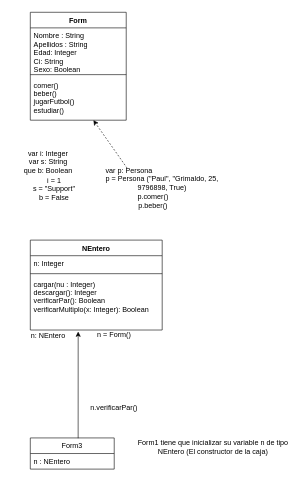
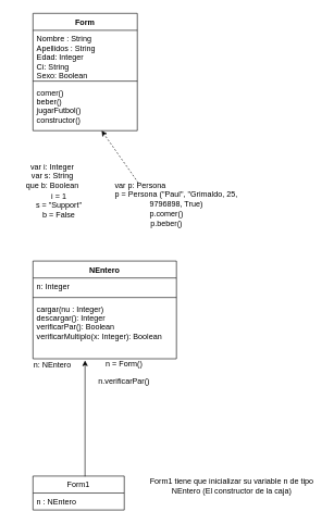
  <mxCell id="0" />
  <mxCell id="1" parent="0" />
  <mxCell id="2" value="Form" style="swimlane;fontStyle=1;align=center;verticalAlign=top;childLayout=stackLayout;horizontal=1;startSize=26;horizontalStack=0;resizeParent=1;resizeParentMax=0;resizeLast=0;collapsible=1;marginBottom=0;" vertex="1" parent="1"><mxGeometry x="50" y="20" width="160" height="180" as="geometry" /></mxCell>
  <mxCell id="3" value="Nombre : String&#10;Apellidos : String&#10;Edad: Integer&#10;Ci: String&#10;Sexo: Boolean" style="text;strokeColor=none;fillColor=none;align=left;verticalAlign=top;spacingLeft=4;spacingRight=4;overflow=hidden;rotatable=0;points=[[0,0.5],[1,0.5]];portConstraint=eastwest;" vertex="1" parent="2"><mxGeometry y="26" width="160" height="74" as="geometry" /></mxCell>
  <mxCell id="4" value="" style="line;strokeWidth=1;fillColor=none;align=left;verticalAlign=middle;spacingTop=-1;spacingLeft=3;spacingRight=3;rotatable=0;labelPosition=right;points=[];portConstraint=eastwest;" vertex="1" parent="2"><mxGeometry y="100" width="160" height="8" as="geometry" /></mxCell>
- <mxCell id="5" value="comer()&#10;beber()&#10;jugarFutbol()&#10;estudiar()" style="text;strokeColor=none;fillColor=none;align=left;verticalAlign=top;spacingLeft=4;spacingRight=4;overflow=hidden;rotatable=0;points=[[0,0.5],[1,0.5]];portConstraint=eastwest;" vertex="1" parent="2"><mxGeometry y="108" width="160" height="72" as="geometry" /></mxCell>
+ <mxCell id="5" value="comer()&#10;beber()&#10;jugarFutbol()&#10;constructor()" style="text;strokeColor=none;fillColor=none;align=left;verticalAlign=top;spacingLeft=4;spacingRight=4;overflow=hidden;rotatable=0;points=[[0,0.5],[1,0.5]];portConstraint=eastwest;" vertex="1" parent="2"><mxGeometry y="108" width="160" height="72" as="geometry" /></mxCell>
  <mxCell id="6" value="var i: Integer&lt;br&gt;var s: String&lt;br&gt;que b: Boolean" style="text;html=1;strokeColor=none;fillColor=none;align=center;verticalAlign=middle;whiteSpace=wrap;rounded=0;" vertex="1" parent="1"><mxGeometry x="20" y="260" width="120" height="20" as="geometry" /></mxCell>
  <mxCell id="7" value="var p: Persona" style="text;html=1;strokeColor=none;fillColor=none;align=center;verticalAlign=middle;whiteSpace=wrap;rounded=0;" vertex="1" parent="1"><mxGeometry x="160" y="280" width="110" height="10" as="geometry" /></mxCell>
  <mxCell id="8" value="" style="endArrow=classic;html=1;rounded=0;dashed=1;" edge="1" parent="1" source="7" target="5"><mxGeometry width="50" height="50" relative="1" as="geometry"><mxPoint x="250" y="260" as="sourcePoint" /><mxPoint x="300" y="210" as="targetPoint" /></mxGeometry></mxCell>
  <mxCell id="9" value="i = 1&lt;br&gt;s = &quot;Support&quot;&lt;br&gt;b = False" style="text;html=1;strokeColor=none;fillColor=none;align=center;verticalAlign=middle;whiteSpace=wrap;rounded=0;" vertex="1" parent="1"><mxGeometry x="40" y="310" width="100" height="10" as="geometry" /></mxCell>
  <mxCell id="10" value="p = Persona (&quot;Paul&quot;, &quot;Grimaldo, 25, 9796898, True)" style="text;html=1;strokeColor=none;fillColor=none;align=center;verticalAlign=middle;whiteSpace=wrap;rounded=0;" vertex="1" parent="1"><mxGeometry x="160" y="300" width="220" height="10" as="geometry" /></mxCell>
  <mxCell id="11" value="p.comer()&lt;br&gt;p.beber()" style="text;html=1;strokeColor=none;fillColor=none;align=center;verticalAlign=middle;whiteSpace=wrap;rounded=0;" vertex="1" parent="1"><mxGeometry x="225" y="320" width="60" height="30" as="geometry" /></mxCell>
  <mxCell id="12" value="NEntero" style="swimlane;fontStyle=1;align=center;verticalAlign=top;childLayout=stackLayout;horizontal=1;startSize=26;horizontalStack=0;resizeParent=1;resizeParentMax=0;resizeLast=0;collapsible=1;marginBottom=0;" vertex="1" parent="1"><mxGeometry x="50" y="400" width="220" height="150" as="geometry" /></mxCell>
  <mxCell id="13" value="n: Integer" style="text;strokeColor=none;fillColor=none;align=left;verticalAlign=top;spacingLeft=4;spacingRight=4;overflow=hidden;rotatable=0;points=[[0,0.5],[1,0.5]];portConstraint=eastwest;" vertex="1" parent="12"><mxGeometry y="26" width="220" height="26" as="geometry" /></mxCell>
  <mxCell id="14" value="" style="line;strokeWidth=1;fillColor=none;align=left;verticalAlign=middle;spacingTop=-1;spacingLeft=3;spacingRight=3;rotatable=0;labelPosition=right;points=[];portConstraint=eastwest;" vertex="1" parent="12"><mxGeometry y="52" width="220" height="8" as="geometry" /></mxCell>
  <mxCell id="15" value="cargar(nu : Integer)&#10;descargar(): Integer&#10;verificarPar(): Boolean&#10;verificarMultiplo(x: Integer): Boolean&#10;" style="text;strokeColor=none;fillColor=none;align=left;verticalAlign=top;spacingLeft=4;spacingRight=4;overflow=hidden;rotatable=0;points=[[0,0.5],[1,0.5]];portConstraint=eastwest;" vertex="1" parent="12"><mxGeometry y="60" width="220" height="90" as="geometry" /></mxCell>
  <mxCell id="16" value="n: NEntero" style="text;html=1;strokeColor=none;fillColor=none;align=center;verticalAlign=middle;whiteSpace=wrap;rounded=0;" vertex="1" parent="1"><mxGeometry x="40" y="550" width="80" height="20" as="geometry" /></mxCell>
  <mxCell id="17" value="n = Form()" style="text;html=1;strokeColor=none;fillColor=none;align=center;verticalAlign=middle;whiteSpace=wrap;rounded=0;" vertex="1" parent="1"><mxGeometry x="140" y="545" width="100" height="25" as="geometry" /></mxCell>
- <mxCell id="18" value="n.verificarPar()" style="text;html=1;strokeColor=none;fillColor=none;align=center;verticalAlign=middle;whiteSpace=wrap;rounded=0;" vertex="1" parent="1"><mxGeometry x="160" y="665" width="60" height="30" as="geometry" /></mxCell>
- <mxCell id="19" value="Form3" style="swimlane;fontStyle=0;childLayout=stackLayout;horizontal=1;startSize=26;fillColor=none;horizontalStack=0;resizeParent=1;resizeParentMax=0;resizeLast=0;collapsible=1;marginBottom=0;" vertex="1" parent="1"><mxGeometry x="50" y="730" width="140" height="52" as="geometry" /></mxCell>
+ <mxCell id="18" value="n.verificarPar()" style="text;html=1;strokeColor=none;fillColor=none;align=center;verticalAlign=middle;whiteSpace=wrap;rounded=0;" vertex="1" parent="1"><mxGeometry x="160" y="570" width="60" height="30" as="geometry" /></mxCell>
+ <mxCell id="19" value="Form1" style="swimlane;fontStyle=0;childLayout=stackLayout;horizontal=1;startSize=26;fillColor=none;horizontalStack=0;resizeParent=1;resizeParentMax=0;resizeLast=0;collapsible=1;marginBottom=0;" vertex="1" parent="1"><mxGeometry x="50" y="730" width="140" height="52" as="geometry" /></mxCell>
  <mxCell id="20" value="n : NEntero" style="text;strokeColor=none;fillColor=none;align=left;verticalAlign=top;spacingLeft=4;spacingRight=4;overflow=hidden;rotatable=0;points=[[0,0.5],[1,0.5]];portConstraint=eastwest;" vertex="1" parent="19"><mxGeometry y="26" width="140" height="26" as="geometry" /></mxCell>
  <mxCell id="21" value="" style="endArrow=classic;html=1;rounded=0;exitX=0.57;exitY=0.01;exitDx=0;exitDy=0;exitPerimeter=0;entryX=0.363;entryY=1.029;entryDx=0;entryDy=0;entryPerimeter=0;" edge="1" parent="1" source="19" target="15"><mxGeometry width="50" height="50" relative="1" as="geometry"><mxPoint x="140" y="740" as="sourcePoint" /><mxPoint x="190" y="680" as="targetPoint" /></mxGeometry></mxCell>
  <mxCell id="22" value="Form1 tiene que inicializar su variable n de tipo NEntero (El constructor de la caja)" style="text;html=1;strokeColor=none;fillColor=none;align=center;verticalAlign=middle;whiteSpace=wrap;rounded=0;" vertex="1" parent="1"><mxGeometry x="220" y="730" width="270" height="30" as="geometry" /></mxCell>
